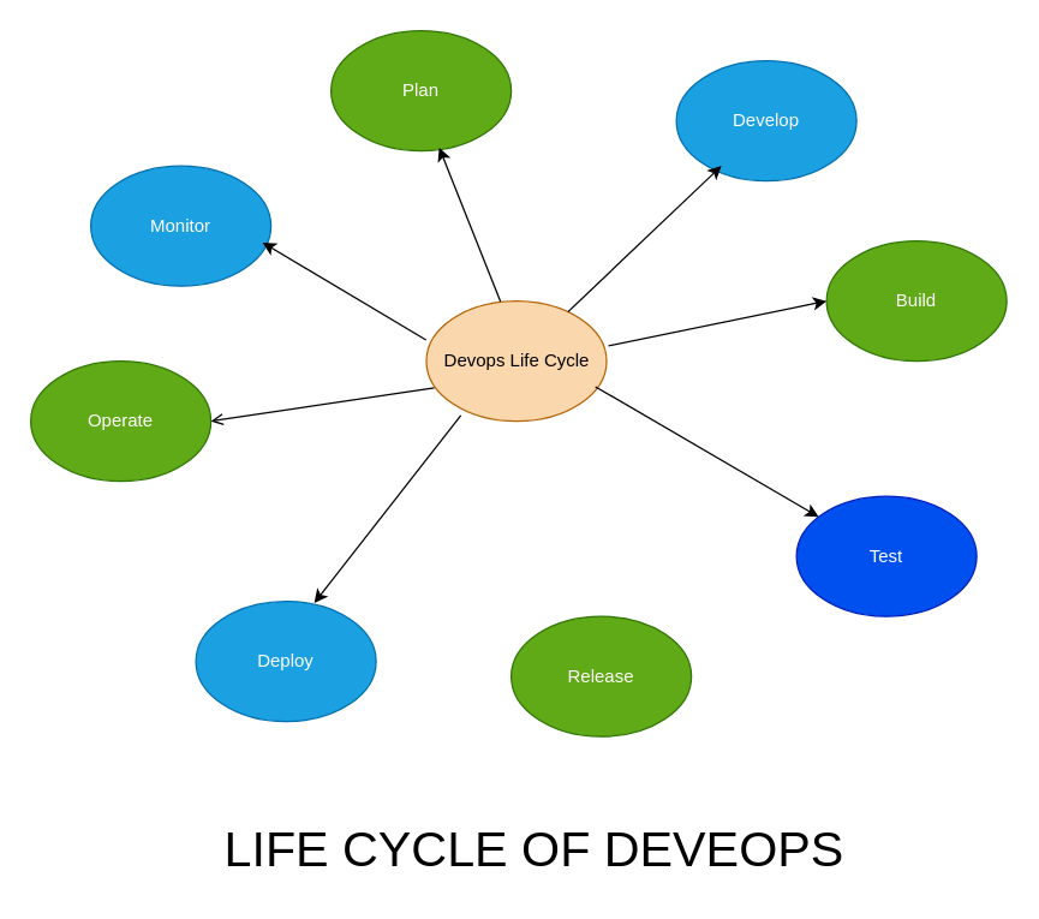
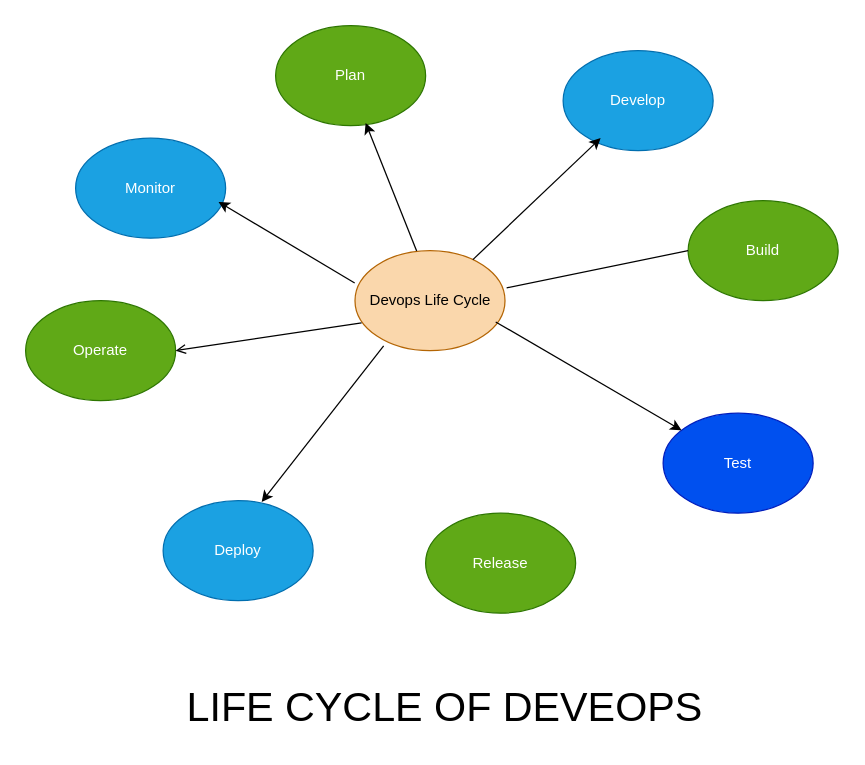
  <mxCell id="0" />
  <mxCell id="1" parent="0" />
  <mxCell id="2" value="Deploy" style="ellipse;whiteSpace=wrap;html=1;fillColor=#1ba1e2;fontColor=#ffffff;strokeColor=#006EAF;" vertex="1" parent="1"><mxGeometry x="130" y="400" width="120" height="80" as="geometry" /></mxCell>
  <mxCell id="3" value="Operate" style="ellipse;whiteSpace=wrap;html=1;fillColor=#60a917;fontColor=#ffffff;strokeColor=#2D7600;" vertex="1" parent="1"><mxGeometry x="20" y="240" width="120" height="80" as="geometry" /></mxCell>
  <mxCell id="4" value="Monitor" style="ellipse;whiteSpace=wrap;html=1;fillColor=#1ba1e2;fontColor=#ffffff;strokeColor=#006EAF;" vertex="1" parent="1"><mxGeometry x="60" y="110" width="120" height="80" as="geometry" /></mxCell>
  <mxCell id="5" value="Plan" style="ellipse;whiteSpace=wrap;html=1;fillColor=#60a917;fontColor=#ffffff;strokeColor=#2D7600;" vertex="1" parent="1"><mxGeometry x="220" y="20" width="120" height="80" as="geometry" /></mxCell>
  <mxCell id="6" value="Build" style="ellipse;whiteSpace=wrap;html=1;fillColor=#60a917;fontColor=#ffffff;strokeColor=#2D7600;" vertex="1" parent="1"><mxGeometry x="550" y="160" width="120" height="80" as="geometry" /></mxCell>
  <mxCell id="7" value="Release" style="ellipse;whiteSpace=wrap;html=1;fillColor=#60a917;fontColor=#ffffff;strokeColor=#2D7600;" vertex="1" parent="1"><mxGeometry x="340" y="410" width="120" height="80" as="geometry" /></mxCell>
  <mxCell id="8" value="Test" style="ellipse;whiteSpace=wrap;html=1;fillColor=#0050ef;fontColor=#ffffff;strokeColor=#001DBC;" vertex="1" parent="1"><mxGeometry x="530" y="330" width="120" height="80" as="geometry" /></mxCell>
  <mxCell id="9" value="Develop" style="ellipse;whiteSpace=wrap;html=1;fillColor=#1ba1e2;fontColor=#ffffff;strokeColor=#006EAF;" vertex="1" parent="1"><mxGeometry x="450" y="40" width="120" height="80" as="geometry" /></mxCell>
  <mxCell id="10" value="Devops Life Cycle" style="ellipse;whiteSpace=wrap;html=1;fillColor=#fad7ac;strokeColor=#b46504;" vertex="1" parent="1"><mxGeometry x="283.5" y="200" width="120" height="80" as="geometry" /></mxCell>
  <mxCell id="11" value="" style="endArrow=classic;html=1;rounded=0;" edge="1" parent="1" source="10"><mxGeometry width="50" height="50" relative="1" as="geometry"><mxPoint x="380" y="270" as="sourcePoint" /><mxPoint x="480" y="110" as="targetPoint" /><Array as="points"><mxPoint x="480" y="110" /></Array></mxGeometry></mxCell>
  <mxCell id="12" value="" style="endArrow=classic;html=1;rounded=0;exitX=0.938;exitY=0.713;exitDx=0;exitDy=0;exitPerimeter=0;" edge="1" parent="1" source="10" target="8"><mxGeometry width="50" height="50" relative="1" as="geometry"><mxPoint x="380" y="270" as="sourcePoint" /><mxPoint x="430" y="220" as="targetPoint" /></mxGeometry></mxCell>
- <mxCell id="13" value="" style="endArrow=classic;html=1;rounded=0;entryX=0;entryY=0.5;entryDx=0;entryDy=0;exitX=1.011;exitY=0.373;exitDx=0;exitDy=0;exitPerimeter=0;" edge="1" parent="1" source="10" target="6"><mxGeometry width="50" height="50" relative="1" as="geometry"><mxPoint x="380" y="270" as="sourcePoint" /><mxPoint x="430" y="220" as="targetPoint" /></mxGeometry></mxCell>
+ <mxCell id="13" value="" style="endArrow=none;html=1;rounded=0;entryX=0;entryY=0.5;entryDx=0;entryDy=0;exitX=1.011;exitY=0.373;exitDx=0;exitDy=0;exitPerimeter=0;" edge="1" parent="1" source="10" target="6"><mxGeometry width="50" height="50" relative="1" as="geometry"><mxPoint x="380" y="270" as="sourcePoint" /><mxPoint x="430" y="220" as="targetPoint" /></mxGeometry></mxCell>
  <mxCell id="14" value="" style="endArrow=classic;html=1;rounded=0;exitX=0.191;exitY=0.953;exitDx=0;exitDy=0;exitPerimeter=0;entryX=0.657;entryY=0.013;entryDx=0;entryDy=0;entryPerimeter=0;" edge="1" parent="1" source="10" target="2"><mxGeometry width="50" height="50" relative="1" as="geometry"><mxPoint x="380" y="270" as="sourcePoint" /><mxPoint x="430" y="220" as="targetPoint" /></mxGeometry></mxCell>
  <mxCell id="15" value="" style="endArrow=open;html=1;rounded=0;exitX=0.044;exitY=0.723;exitDx=0;exitDy=0;exitPerimeter=0;entryX=1;entryY=0.5;entryDx=0;entryDy=0;" edge="1" parent="1" source="10" target="3"><mxGeometry width="50" height="50" relative="1" as="geometry"><mxPoint x="380" y="270" as="sourcePoint" /><mxPoint x="430" y="220" as="targetPoint" /></mxGeometry></mxCell>
  <mxCell id="16" value="" style="endArrow=classic;html=1;rounded=0;exitX=-0.002;exitY=0.323;exitDx=0;exitDy=0;exitPerimeter=0;entryX=0.953;entryY=0.638;entryDx=0;entryDy=0;entryPerimeter=0;" edge="1" parent="1" source="10" target="4"><mxGeometry width="50" height="50" relative="1" as="geometry"><mxPoint x="380" y="270" as="sourcePoint" /><mxPoint x="430" y="220" as="targetPoint" /></mxGeometry></mxCell>
  <mxCell id="17" value="" style="endArrow=classic;html=1;rounded=0;exitX=0.411;exitY=0.003;exitDx=0;exitDy=0;exitPerimeter=0;entryX=0.6;entryY=0.973;entryDx=0;entryDy=0;entryPerimeter=0;" edge="1" parent="1" source="10" target="5"><mxGeometry width="50" height="50" relative="1" as="geometry"><mxPoint x="380" y="270" as="sourcePoint" /><mxPoint x="430" y="220" as="targetPoint" /></mxGeometry></mxCell>
  <mxCell id="18" value="LIFE CYCLE OF DEVEOPS" style="text;html=1;align=center;verticalAlign=middle;resizable=0;points=[];autosize=1;fontSize=33;" vertex="1" parent="1"><mxGeometry x="135" y="540" width="440" height="50" as="geometry" /></mxCell>
